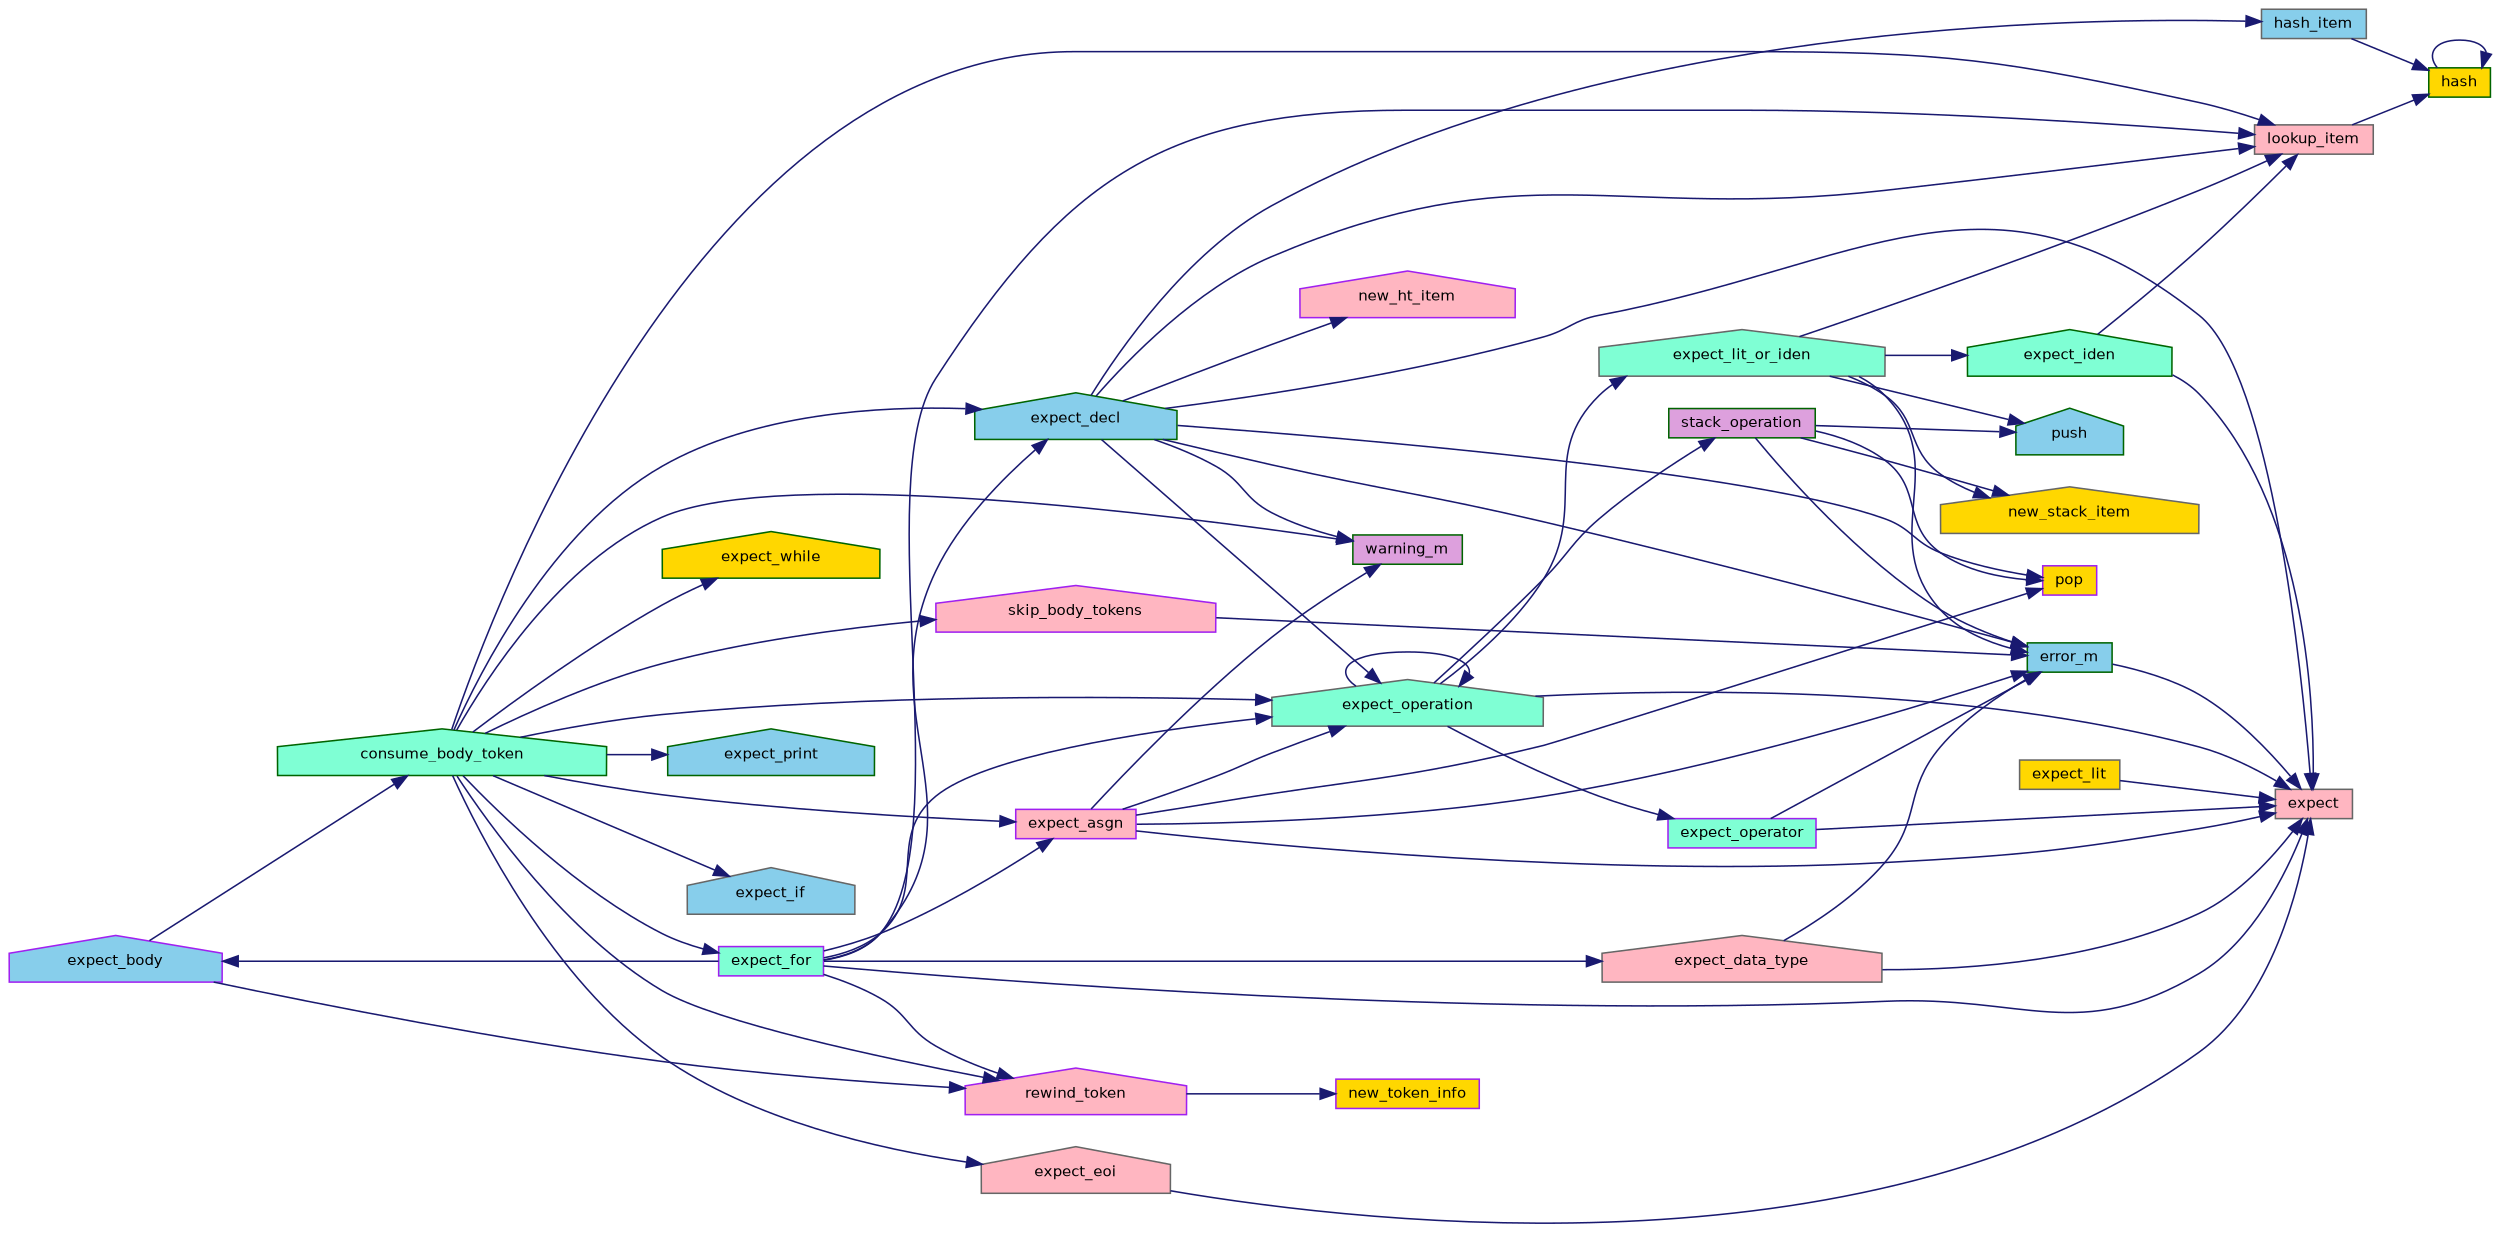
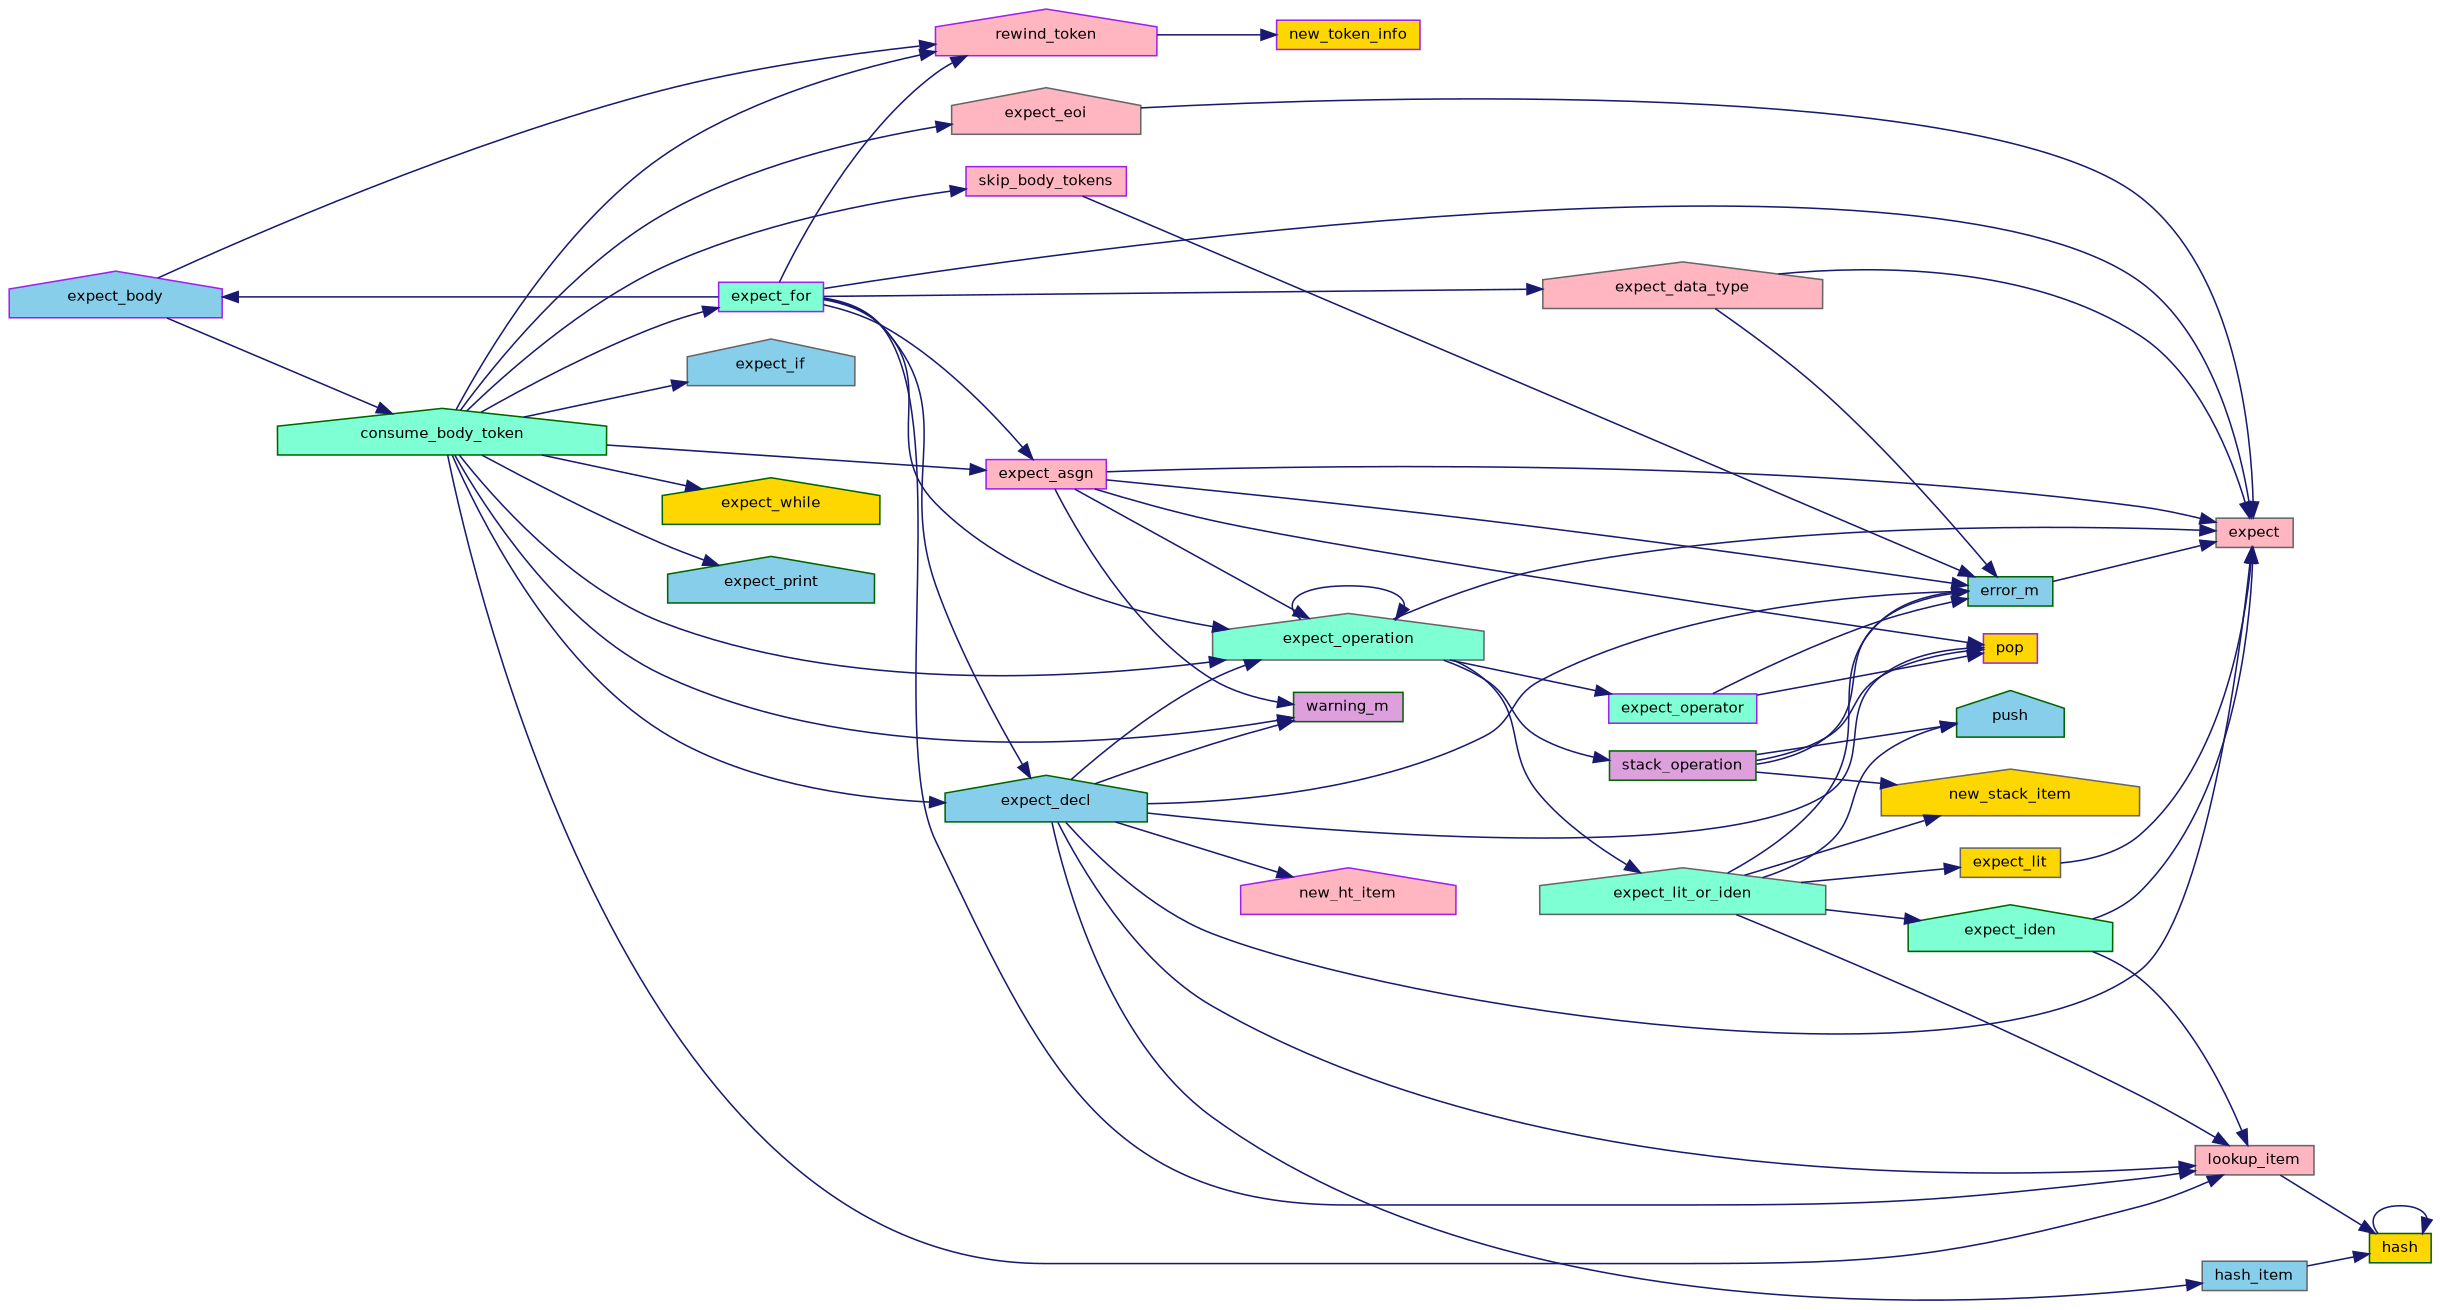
  digraph {
    rankdir=LR
    node [color=darkgreen fillcolor=lightpink fontname=Helvetica fontsize=10 shape=house style=filled]
    edge [color=midnightblue fontname=Helvetica fontsize=10 labelfontname=Helvetica labelfontsize=10 style=solid]
    n1 [color=purple fillcolor=skyblue fontcolor=black height=0.2 label=expect_body width=0.4]
    n2 [fillcolor=aquamarine height=0.2 label=consume_body_token width=0.4]
    n3 [color=purple height=0.2 label=rewind_token width=0.4]
    n4 [fillcolor=skyblue height=0.2 label=expect_decl width=0.4]
    n5 [color=gray40 height=0.2 label=lookup_item shape=box width=0.4]
    n6 [color=gray40 fillcolor=aquamarine height=0.2 label=expect_operation width=0.4]
    n7 [fillcolor=plum height=0.2 label=warning_m shape=box width=0.4]
    n8 [color=purple height=0.2 label=expect_asgn shape=box width=0.4]
    n9 [color=gray40 fillcolor=skyblue height=0.2 label=expect_if width=0.4]
    n10 [fillcolor=gold height=0.2 label=expect_while width=0.4]
    n11 [color=purple fillcolor=aquamarine height=0.2 label=expect_for shape=box width=0.4]
    n12 [fillcolor=skyblue height=0.2 label=expect_print width=0.4]
-   n13 [color=purple height=0.2 label=skip_body_tokens width=0.4]
+   n13 [color=purple height=0.2 label=skip_body_tokens shape=box width=0.4]
    n14 [color=gray40 height=0.2 label=expect_eoi width=0.4]
    n15 [color=purple fillcolor=gold height=0.2 label=new_token_info shape=box width=0.4]
    n16 [color=gray40 height=0.2 label=expect shape=box width=0.4]
    n17 [fillcolor=skyblue height=0.2 label=error_m shape=box width=0.4]
    n18 [color=purple fillcolor=gold height=0.2 label=pop shape=box width=0.4]
    n19 [color=purple height=0.2 label=new_ht_item width=0.4]
    n20 [color=gray40 fillcolor=skyblue height=0.2 label=hash_item shape=box width=0.4]
    n21 [fillcolor=gold height=0.2 label=hash shape=box width=0.4]
    n22 [color=gray40 fillcolor=aquamarine height=0.2 label=expect_lit_or_iden width=0.4]
    n23 [color=purple fillcolor=aquamarine height=0.2 label=expect_operator shape=box width=0.4]
    n24 [fillcolor=plum height=0.2 label=stack_operation shape=box width=0.4]
    n25 [color=gray40 height=0.2 label=expect_data_type width=0.4]
    n26 [color=gray40 fillcolor=gold height=0.2 label=expect_lit shape=box width=0.4]
    n27 [color=gray40 fillcolor=gold height=0.2 label=new_stack_item width=0.4]
    n28 [fillcolor=skyblue height=0.2 label=push width=0.4]
    n29 [fillcolor=aquamarine height=0.2 label=expect_iden width=0.4]
    n1 -> n2
    n1 -> n3
    n2 -> n3
    n2 -> n4
    n2 -> n5
    n2 -> n6
    n2 -> n7
    n2 -> n8
    n2 -> n9
    n2 -> n10
    n2 -> n11
    n2 -> n12
    n2 -> n13
    n2 -> n14
    n3 -> n15
    n4 -> n5
    n4 -> n6
    n4 -> n7
    n4 -> n16
    n4 -> n17
    n4 -> n18
    n4 -> n19
    n4 -> n20
    n5 -> n21
    n6 -> n6
    n6 -> n16
    n6 -> n22
    n6 -> n23
    n6 -> n24
    n8 -> n6
    n8 -> n7
    n8 -> n16
    n8 -> n17
    n8 -> n18
    n11 -> n1
    n11 -> n3
    n11 -> n4
    n11 -> n5
    n11 -> n6
    n11 -> n8
    n11 -> n16
    n11 -> n25
    n13 -> n17
    n14 -> n16
    n17 -> n16
    n20 -> n21
    n21 -> n21
    n22 -> n5
    n22 -> n17
+   n22 -> n26
    n22 -> n27
    n22 -> n28
    n22 -> n29
-   n23 -> n16
+   n23 -> n18
    n23 -> n17
    n24 -> n17
    n24 -> n18
    n24 -> n27
    n24 -> n28
    n25 -> n16
    n25 -> n17
    n26 -> n16
    n29 -> n5
    n29 -> n16
  }
